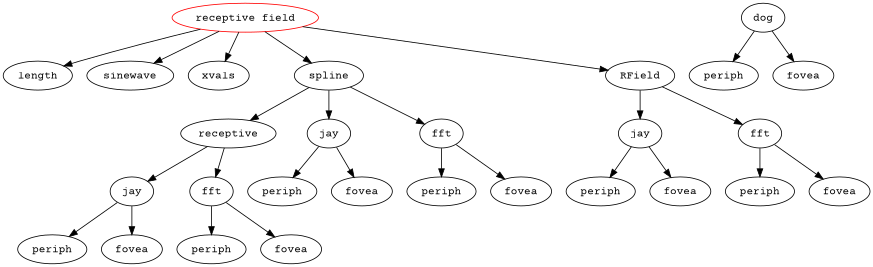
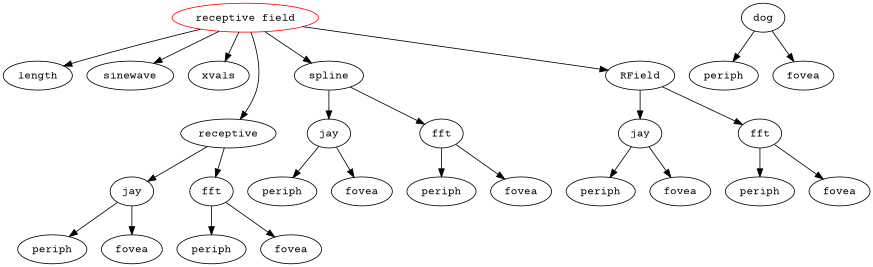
  digraph {
    fontname="Courier Prime"
    node [fontname="Courier Prime"]
    edge [fontname="Courier Prime"]
    n1 [label=jay]
    n2 [label=periph]
    n3 [label=fovea]
    n4 [label=fft]
    n5 [label=periph]
    n6 [label=fovea]
    n7 [label=jay]
    n8 [label=periph]
    n9 [label=fovea]
    n10 [label=fft]
    n11 [label=periph]
    n12 [label=fovea]
    n13 [label=jay]
    n14 [label=periph]
    n15 [label=fovea]
    n16 [label=fft]
    n17 [label=periph]
    n18 [label=fovea]
    n19 [color=red label="receptive field"]
    length
    sinewave
    xvals
    n23 [label=receptive]
    spline
    RField
    dog
    periph
    fovea
    subgraph sub_1 {
      n1
      n2
      n3
    }
    subgraph sub_2 {
      n4
      n5
      n6
    }
    subgraph sub_3 {
      n7
      n8
      n9
    }
    subgraph sub_4 {
      n10
      n11
      n12
    }
    subgraph sub_5 {
      n13
      n14
      n15
    }
    subgraph sub_6 {
      n16
      n17
      n18
    }
    n1 -> n2
    n1 -> n3
    n4 -> n5
    n4 -> n6
    n7 -> n8
    n7 -> n9
    n10 -> n11
    n10 -> n12
    n13 -> n14
    n13 -> n15
    n16 -> n17
    n16 -> n18
    n19 -> length
    n19 -> sinewave
    n19 -> xvals
-   spline -> n23
+   n19 -> n23
    n19 -> spline
    n19 -> RField
    n23 -> n1
    n23 -> n4
    spline -> n7
    spline -> n10
    RField -> n13
    RField -> n16
    dog -> periph
    dog -> fovea
  }
